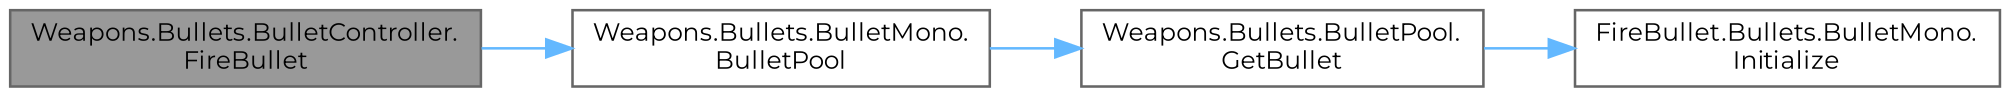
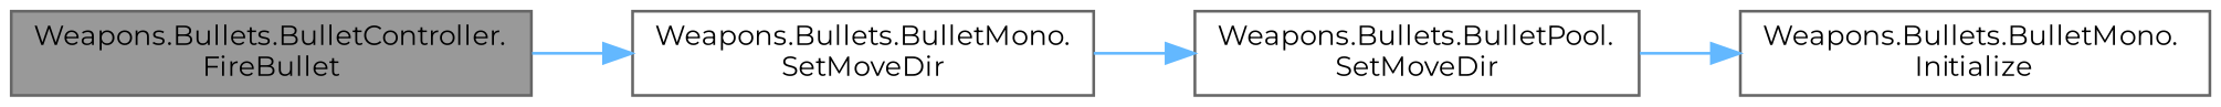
  digraph {
    fontname=Montserrat
    rankdir=LR
    node [color=grey40 fillcolor=white fontname=Montserrat fontsize=10 shape=box style=filled]
    edge [color=steelblue1 fontname=Montserrat fontsize=10 labelfontname=Helvetica labelfontsize=10 style=solid]
    n1 [color=gray40 fillcolor=grey60 fontcolor=black height=0.2 label="Weapons.Bullets.BulletController.\lFireBullet" width=0.4]
-   n2 [height=0.2 label="Weapons.Bullets.BulletMono.\lBulletPool" width=0.4]
-   n3 [height=0.2 label="Weapons.Bullets.BulletPool.\lGetBullet" width=0.4]
-   n4 [height=0.2 label="FireBullet.Bullets.BulletMono.\lInitialize" width=0.4]
+   n2 [height=0.2 label="Weapons.Bullets.BulletMono.\lSetMoveDir" width=0.4]
+   n3 [height=0.2 label="Weapons.Bullets.BulletPool.\lSetMoveDir" width=0.4]
+   n4 [height=0.2 label="Weapons.Bullets.BulletMono.\lInitialize" width=0.4]
    n1 -> n2
    n2 -> n3
    n3 -> n4
  }
